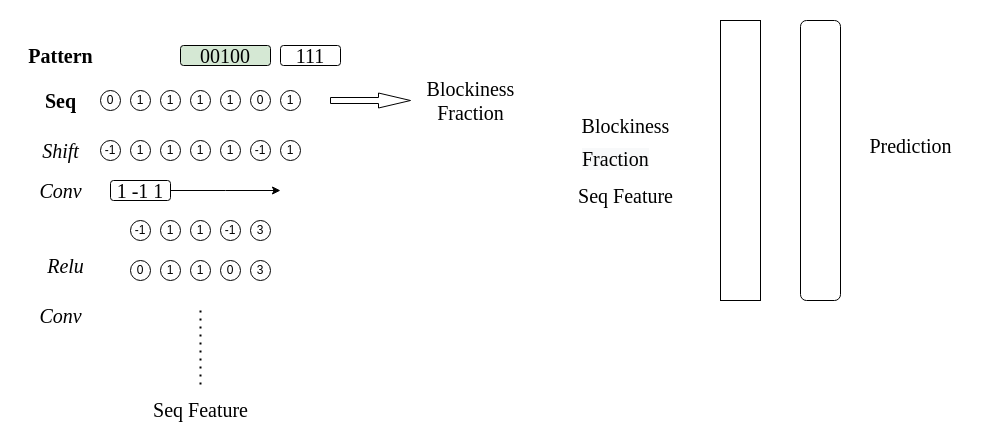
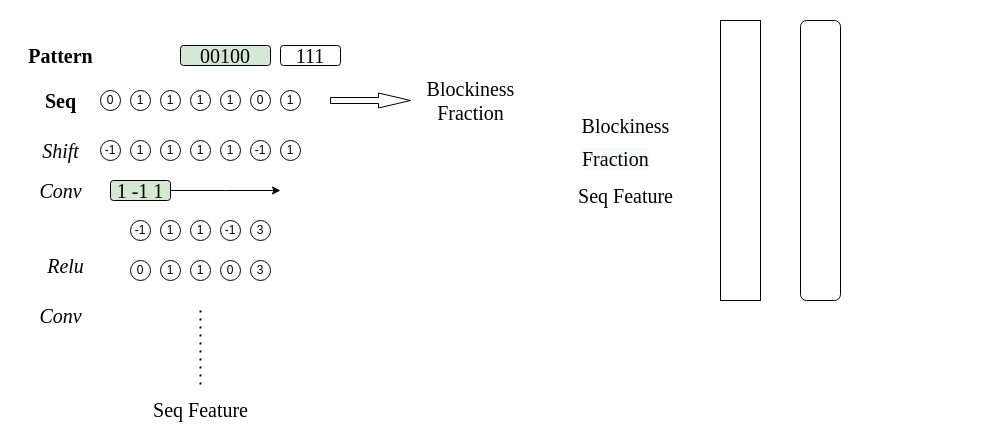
  <mxCell id="0" />
  <mxCell id="1" parent="0" />
  <mxCell id="2" value="0" style="ellipse;whiteSpace=wrap;html=1;" vertex="1" parent="1"><mxGeometry x="100" y="90" width="20" height="20" as="geometry" /></mxCell>
  <mxCell id="3" value="1" style="ellipse;whiteSpace=wrap;html=1;" vertex="1" parent="1"><mxGeometry x="130" y="90" width="20" height="20" as="geometry" /></mxCell>
  <mxCell id="4" value="1" style="ellipse;whiteSpace=wrap;html=1;" vertex="1" parent="1"><mxGeometry x="160" y="90" width="20" height="20" as="geometry" /></mxCell>
  <mxCell id="5" value="1" style="ellipse;whiteSpace=wrap;html=1;" vertex="1" parent="1"><mxGeometry x="190" y="90" width="20" height="20" as="geometry" /></mxCell>
  <mxCell id="6" value="1" style="ellipse;whiteSpace=wrap;html=1;" vertex="1" parent="1"><mxGeometry x="220" y="90" width="20" height="20" as="geometry" /></mxCell>
  <mxCell id="7" value="0" style="ellipse;whiteSpace=wrap;html=1;" vertex="1" parent="1"><mxGeometry x="250" y="90" width="20" height="20" as="geometry" /></mxCell>
  <mxCell id="8" value="1" style="ellipse;whiteSpace=wrap;html=1;" vertex="1" parent="1"><mxGeometry x="280" y="90" width="20" height="20" as="geometry" /></mxCell>
  <mxCell id="9" value="Seq" style="text;html=1;align=center;verticalAlign=middle;resizable=0;points=[];autosize=1;strokeColor=none;fontFamily=Times New Roman;fontStyle=1;fontSize=20;" vertex="1" parent="1"><mxGeometry x="35" y="85" width="50" height="30" as="geometry" /></mxCell>
  <mxCell id="10" value="Pattern" style="text;html=1;align=center;verticalAlign=middle;resizable=0;points=[];autosize=1;strokeColor=none;fontFamily=Times New Roman;fontStyle=1;fontSize=20;" vertex="1" parent="1"><mxGeometry x="20" y="40" width="80" height="30" as="geometry" /></mxCell>
  <mxCell id="11" value="00100" style="rounded=1;whiteSpace=wrap;html=1;fontFamily=Times New Roman;fontSize=20;fillColor=#d5e8d4;" vertex="1" parent="1"><mxGeometry x="180" y="45" width="90" height="20" as="geometry" /></mxCell>
  <mxCell id="12" value="111" style="rounded=1;whiteSpace=wrap;html=1;fontFamily=Times New Roman;fontSize=20;" vertex="1" parent="1"><mxGeometry x="280" y="45" width="60" height="20" as="geometry" /></mxCell>
  <mxCell id="13" style="edgeStyle=orthogonalEdgeStyle;rounded=0;orthogonalLoop=1;jettySize=auto;html=1;fontFamily=Times New Roman;fontSize=20;" edge="1" parent="1" source="14"><mxGeometry relative="1" as="geometry"><mxPoint x="280" y="190" as="targetPoint" /></mxGeometry></mxCell>
- <mxCell id="14" value="1 -1 1" style="rounded=1;whiteSpace=wrap;html=1;fontFamily=Times New Roman;fontSize=20;" vertex="1" parent="1"><mxGeometry x="110" y="180" width="60" height="20" as="geometry" /></mxCell>
+ <mxCell id="14" value="1 -1 1" style="rounded=1;whiteSpace=wrap;html=1;fontFamily=Times New Roman;fontSize=20;fillColor=#d5e8d4;" vertex="1" parent="1"><mxGeometry x="110" y="180" width="60" height="20" as="geometry" /></mxCell>
  <mxCell id="15" value="-1" style="ellipse;whiteSpace=wrap;html=1;" vertex="1" parent="1"><mxGeometry x="130" y="220" width="20" height="20" as="geometry" /></mxCell>
  <mxCell id="16" value="1" style="ellipse;whiteSpace=wrap;html=1;" vertex="1" parent="1"><mxGeometry x="160" y="220" width="20" height="20" as="geometry" /></mxCell>
  <mxCell id="17" value="1" style="ellipse;whiteSpace=wrap;html=1;" vertex="1" parent="1"><mxGeometry x="190" y="220" width="20" height="20" as="geometry" /></mxCell>
  <mxCell id="18" value="-1" style="ellipse;whiteSpace=wrap;html=1;" vertex="1" parent="1"><mxGeometry x="220" y="220" width="20" height="20" as="geometry" /></mxCell>
  <mxCell id="19" value="3" style="ellipse;whiteSpace=wrap;html=1;" vertex="1" parent="1"><mxGeometry x="250" y="220" width="20" height="20" as="geometry" /></mxCell>
  <mxCell id="20" value="-1" style="ellipse;whiteSpace=wrap;html=1;" vertex="1" parent="1"><mxGeometry x="100" y="140" width="20" height="20" as="geometry" /></mxCell>
  <mxCell id="21" value="1" style="ellipse;whiteSpace=wrap;html=1;" vertex="1" parent="1"><mxGeometry x="130" y="140" width="20" height="20" as="geometry" /></mxCell>
  <mxCell id="22" value="1" style="ellipse;whiteSpace=wrap;html=1;" vertex="1" parent="1"><mxGeometry x="160" y="140" width="20" height="20" as="geometry" /></mxCell>
  <mxCell id="23" value="1" style="ellipse;whiteSpace=wrap;html=1;" vertex="1" parent="1"><mxGeometry x="190" y="140" width="20" height="20" as="geometry" /></mxCell>
  <mxCell id="24" value="1" style="ellipse;whiteSpace=wrap;html=1;" vertex="1" parent="1"><mxGeometry x="220" y="140" width="20" height="20" as="geometry" /></mxCell>
  <mxCell id="25" value="-1" style="ellipse;whiteSpace=wrap;html=1;" vertex="1" parent="1"><mxGeometry x="250" y="140" width="20" height="20" as="geometry" /></mxCell>
  <mxCell id="26" value="1" style="ellipse;whiteSpace=wrap;html=1;" vertex="1" parent="1"><mxGeometry x="280" y="140" width="20" height="20" as="geometry" /></mxCell>
  <mxCell id="27" value="Shift" style="text;html=1;align=center;verticalAlign=middle;resizable=0;points=[];autosize=1;strokeColor=none;fontSize=20;fontFamily=Times New Roman;fontStyle=2" vertex="1" parent="1"><mxGeometry x="35" y="135" width="50" height="30" as="geometry" /></mxCell>
  <mxCell id="28" value="Conv" style="text;html=1;align=center;verticalAlign=middle;resizable=0;points=[];autosize=1;strokeColor=none;fontSize=20;fontFamily=Times New Roman;fontStyle=2" vertex="1" parent="1"><mxGeometry x="30" y="175" width="60" height="30" as="geometry" /></mxCell>
  <mxCell id="29" value="Relu" style="text;html=1;align=center;verticalAlign=middle;resizable=0;points=[];autosize=1;strokeColor=none;fontSize=20;fontFamily=Times New Roman;fontStyle=2" vertex="1" parent="1"><mxGeometry x="40" y="250" width="50" height="30" as="geometry" /></mxCell>
  <mxCell id="30" value="0" style="ellipse;whiteSpace=wrap;html=1;" vertex="1" parent="1"><mxGeometry x="130" y="260" width="20" height="20" as="geometry" /></mxCell>
  <mxCell id="31" value="1" style="ellipse;whiteSpace=wrap;html=1;" vertex="1" parent="1"><mxGeometry x="160" y="260" width="20" height="20" as="geometry" /></mxCell>
  <mxCell id="32" value="1" style="ellipse;whiteSpace=wrap;html=1;" vertex="1" parent="1"><mxGeometry x="190" y="260" width="20" height="20" as="geometry" /></mxCell>
  <mxCell id="33" value="0" style="ellipse;whiteSpace=wrap;html=1;" vertex="1" parent="1"><mxGeometry x="220" y="260" width="20" height="20" as="geometry" /></mxCell>
  <mxCell id="34" value="3" style="ellipse;whiteSpace=wrap;html=1;" vertex="1" parent="1"><mxGeometry x="250" y="260" width="20" height="20" as="geometry" /></mxCell>
  <mxCell id="35" value="Conv" style="text;html=1;align=center;verticalAlign=middle;resizable=0;points=[];autosize=1;strokeColor=none;fontSize=20;fontFamily=Times New Roman;fontStyle=2" vertex="1" parent="1"><mxGeometry x="30" y="300" width="60" height="30" as="geometry" /></mxCell>
  <mxCell id="36" value="" style="endArrow=none;dashed=1;html=1;dashPattern=1 3;strokeWidth=2;fontFamily=Times New Roman;fontSize=20;" edge="1" parent="1"><mxGeometry width="50" height="50" relative="1" as="geometry"><mxPoint x="200" y="310" as="sourcePoint" /><mxPoint x="200" y="390" as="targetPoint" /></mxGeometry></mxCell>
  <mxCell id="37" value="" style="shape=singleArrow;whiteSpace=wrap;html=1;arrowWidth=0.4;arrowSize=0.4;fontFamily=Times New Roman;fontSize=20;" vertex="1" parent="1"><mxGeometry x="330" y="92.5" width="80" height="15" as="geometry" /></mxCell>
  <mxCell id="38" value="Blockiness&lt;br&gt;Fraction" style="text;html=1;align=center;verticalAlign=middle;resizable=0;points=[];autosize=1;strokeColor=none;fontSize=20;fontFamily=Times New Roman;" vertex="1" parent="1"><mxGeometry x="420" y="75" width="100" height="50" as="geometry" /></mxCell>
  <mxCell id="39" value="Seq Feature" style="text;html=1;align=center;verticalAlign=middle;resizable=0;points=[];autosize=1;strokeColor=none;fontSize=20;fontFamily=Times New Roman;" vertex="1" parent="1"><mxGeometry x="145" y="394" width="110" height="30" as="geometry" /></mxCell>
  <mxCell id="40" value="Seq Feature" style="text;html=1;align=center;verticalAlign=middle;resizable=0;points=[];autosize=1;strokeColor=none;fontSize=20;fontFamily=Times New Roman;" vertex="1" parent="1"><mxGeometry x="570" y="180" width="110" height="30" as="geometry" /></mxCell>
  <mxCell id="41" value="Blockiness" style="text;html=1;align=center;verticalAlign=middle;resizable=0;points=[];autosize=1;strokeColor=none;fontSize=20;fontFamily=Times New Roman;" vertex="1" parent="1"><mxGeometry x="575" y="110" width="100" height="30" as="geometry" /></mxCell>
  <mxCell id="42" value="&lt;span style=&quot;color: rgb(0, 0, 0); font-family: &amp;quot;times new roman&amp;quot;; font-size: 20px; font-style: normal; font-weight: 400; letter-spacing: normal; text-align: center; text-indent: 0px; text-transform: none; word-spacing: 0px; background-color: rgb(248, 249, 250); display: inline; float: none;&quot;&gt;Fraction&lt;/span&gt;" style="text;whiteSpace=wrap;html=1;fontSize=20;fontFamily=Times New Roman;" vertex="1" parent="1"><mxGeometry x="580" y="140" width="90" height="40" as="geometry" /></mxCell>
  <mxCell id="43" value="" style="rounded=1;whiteSpace=wrap;html=1;fontFamily=Times New Roman;fontSize=20;arcSize=0;" vertex="1" parent="1"><mxGeometry x="720" y="20" width="40" height="280" as="geometry" /></mxCell>
  <mxCell id="44" value="" style="rounded=1;whiteSpace=wrap;html=1;fontFamily=Times New Roman;fontSize=20;" vertex="1" parent="1"><mxGeometry x="800" y="20" width="40" height="280" as="geometry" /></mxCell>
- <mxCell id="45" value="Prediction" style="text;html=1;align=center;verticalAlign=middle;resizable=0;points=[];autosize=1;strokeColor=none;fontSize=20;fontFamily=Times New Roman;" vertex="1" parent="1"><mxGeometry x="860" y="130" width="100" height="30" as="geometry" /></mxCell>
